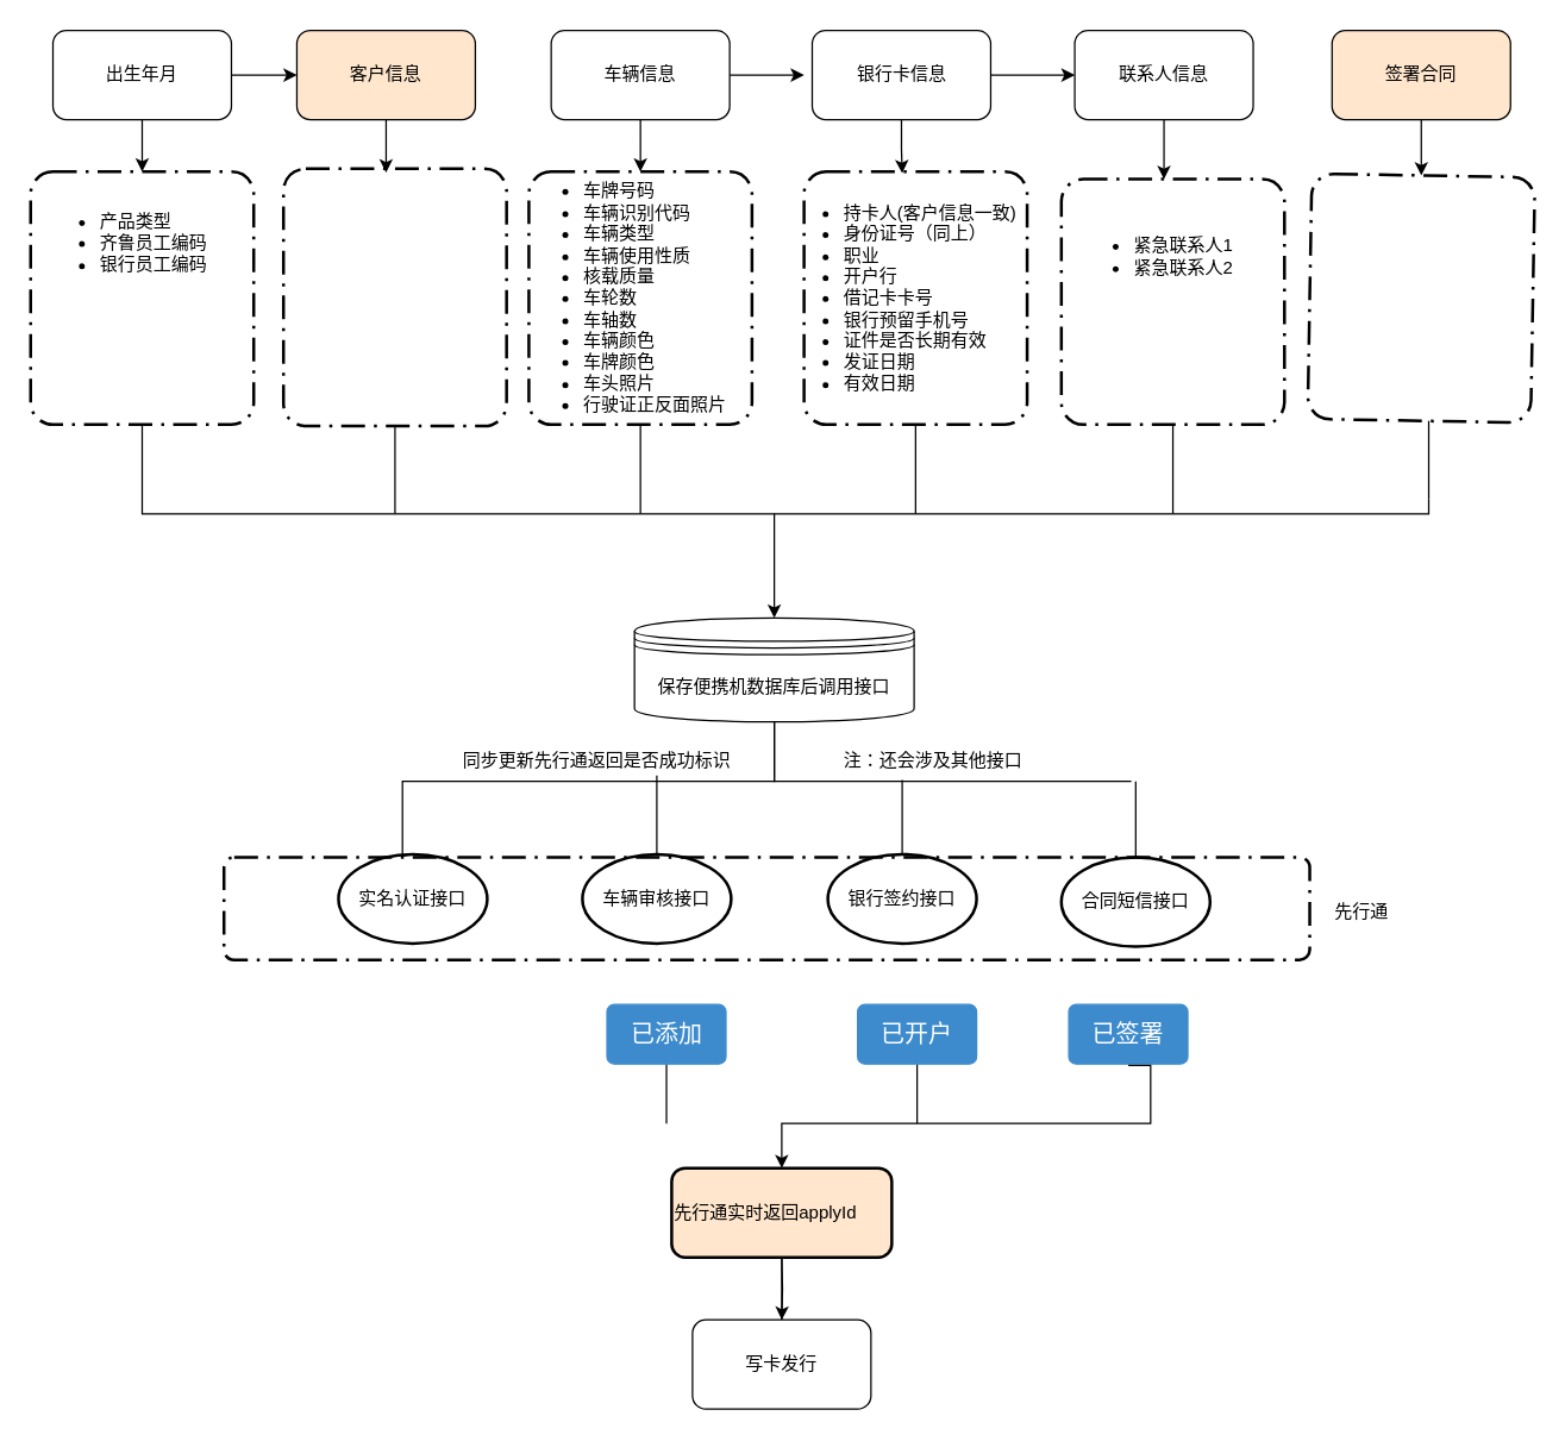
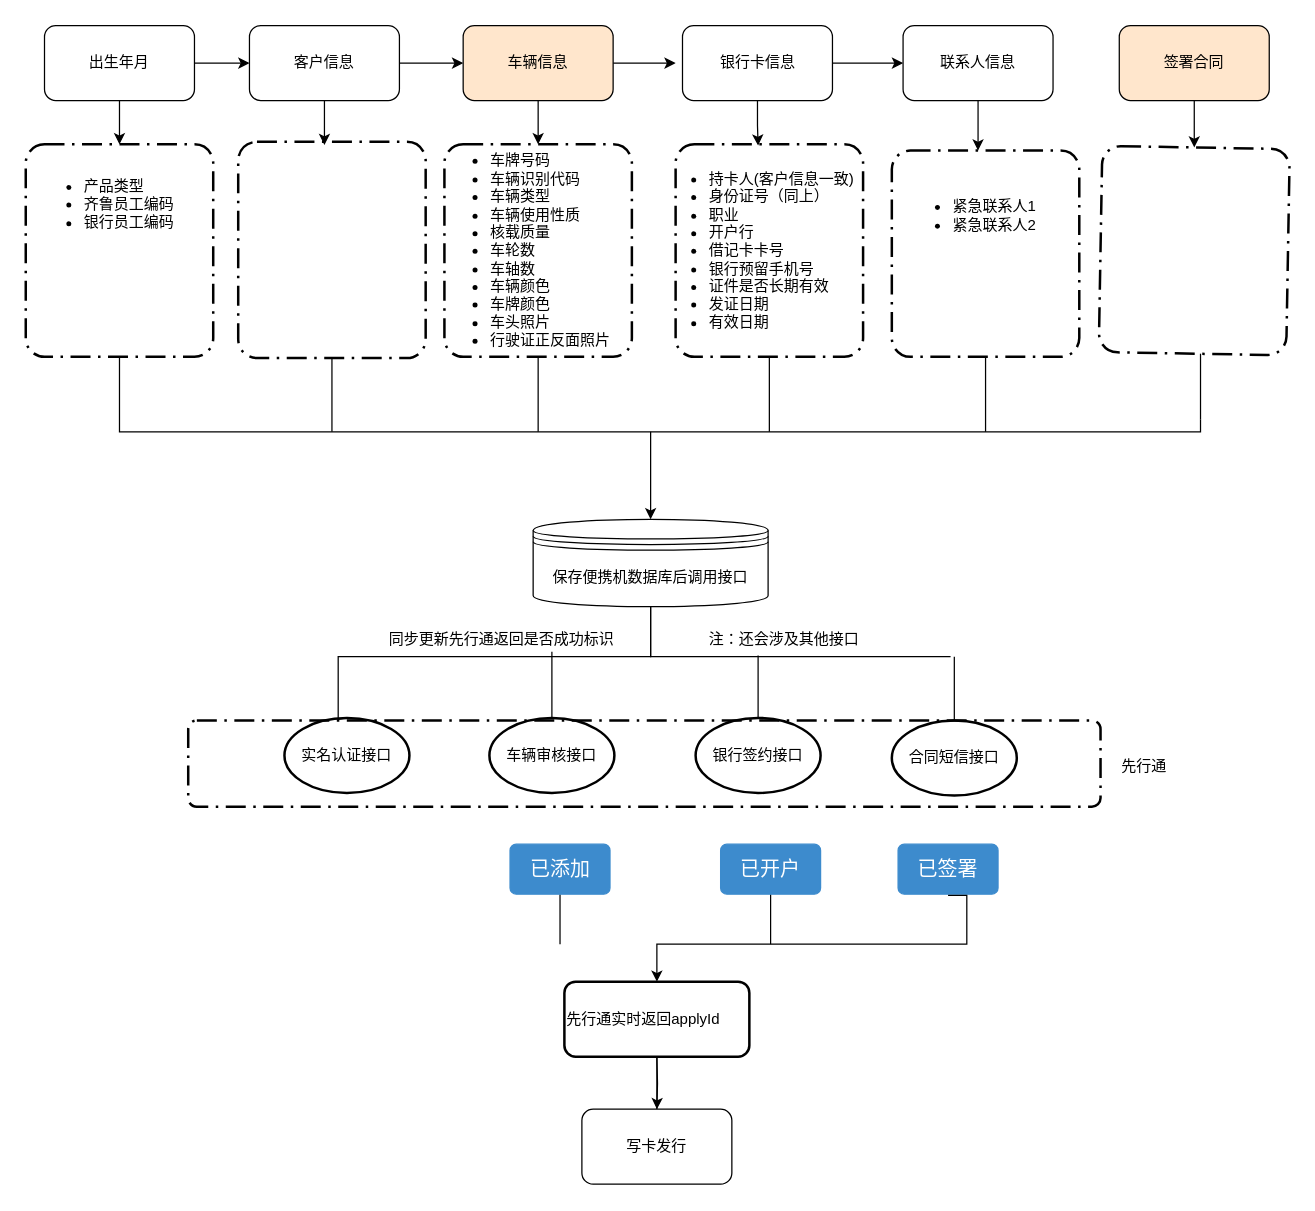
  <mxCell id="0" />
  <mxCell id="1" parent="0" />
+ <mxCell id="2" style="edgeStyle=orthogonalEdgeStyle;rounded=0;orthogonalLoop=1;jettySize=auto;html=1;entryX=0;entryY=0.5;entryDx=0;entryDy=0;" parent="1" source="4" target="10" edge="1"><mxGeometry relative="1" as="geometry" /></mxCell>
  <mxCell id="3" style="edgeStyle=orthogonalEdgeStyle;rounded=0;orthogonalLoop=1;jettySize=auto;html=1;entryX=0.46;entryY=0.015;entryDx=0;entryDy=0;entryPerimeter=0;" parent="1" source="4" target="30" edge="1"><mxGeometry relative="1" as="geometry" /></mxCell>
- <mxCell id="4" value="客户信息" style="rounded=1;whiteSpace=wrap;html=1;fillColor=#ffe6cc;" parent="1" vertex="1"><mxGeometry x="199" y="20" width="120" height="60" as="geometry" /></mxCell>
+ <mxCell id="4" value="客户信息" style="rounded=1;whiteSpace=wrap;html=1;" parent="1" vertex="1"><mxGeometry x="199" y="20" width="120" height="60" as="geometry" /></mxCell>
  <mxCell id="5" style="edgeStyle=orthogonalEdgeStyle;rounded=0;orthogonalLoop=1;jettySize=auto;html=1;entryX=0;entryY=0.5;entryDx=0;entryDy=0;" parent="1" source="7" target="4" edge="1"><mxGeometry relative="1" as="geometry" /></mxCell>
  <mxCell id="6" style="edgeStyle=orthogonalEdgeStyle;rounded=0;orthogonalLoop=1;jettySize=auto;html=1;entryX=0.5;entryY=0;entryDx=0;entryDy=0;" parent="1" source="7" target="32" edge="1"><mxGeometry relative="1" as="geometry" /></mxCell>
  <mxCell id="7" value="出生年月" style="rounded=1;whiteSpace=wrap;html=1;" parent="1" vertex="1"><mxGeometry x="35" y="20" width="120" height="60" as="geometry" /></mxCell>
  <mxCell id="8" style="edgeStyle=orthogonalEdgeStyle;rounded=0;orthogonalLoop=1;jettySize=auto;html=1;" parent="1" source="10" edge="1"><mxGeometry relative="1" as="geometry"><mxPoint x="540" y="50" as="targetPoint" /></mxGeometry></mxCell>
  <mxCell id="9" style="edgeStyle=orthogonalEdgeStyle;rounded=0;orthogonalLoop=1;jettySize=auto;html=1;entryX=0.5;entryY=0;entryDx=0;entryDy=0;" parent="1" source="10" target="28" edge="1"><mxGeometry relative="1" as="geometry" /></mxCell>
- <mxCell id="10" value="车辆信息" style="rounded=1;whiteSpace=wrap;html=1;" parent="1" vertex="1"><mxGeometry x="370" y="20" width="120" height="60" as="geometry" /></mxCell>
+ <mxCell id="10" value="车辆信息" style="rounded=1;whiteSpace=wrap;html=1;fillColor=#ffe6cc;" parent="1" vertex="1"><mxGeometry x="370" y="20" width="120" height="60" as="geometry" /></mxCell>
  <mxCell id="11" style="edgeStyle=orthogonalEdgeStyle;rounded=0;orthogonalLoop=1;jettySize=auto;html=1;entryX=0;entryY=0.5;entryDx=0;entryDy=0;" parent="1" source="13" target="15" edge="1"><mxGeometry relative="1" as="geometry" /></mxCell>
  <mxCell id="12" style="edgeStyle=orthogonalEdgeStyle;rounded=0;orthogonalLoop=1;jettySize=auto;html=1;entryX=0.44;entryY=0.006;entryDx=0;entryDy=0;entryPerimeter=0;" parent="1" source="13" target="26" edge="1"><mxGeometry relative="1" as="geometry" /></mxCell>
  <mxCell id="13" value="银行卡信息" style="rounded=1;whiteSpace=wrap;html=1;" parent="1" vertex="1"><mxGeometry x="545.5" y="20" width="120" height="60" as="geometry" /></mxCell>
  <mxCell id="14" style="edgeStyle=orthogonalEdgeStyle;rounded=0;orthogonalLoop=1;jettySize=auto;html=1;entryX=0.46;entryY=0;entryDx=0;entryDy=0;entryPerimeter=0;" parent="1" source="15" target="34" edge="1"><mxGeometry relative="1" as="geometry" /></mxCell>
  <mxCell id="15" value="联系人信息" style="rounded=1;whiteSpace=wrap;html=1;" parent="1" vertex="1"><mxGeometry x="722" y="20" width="120" height="60" as="geometry" /></mxCell>
  <mxCell id="16" value="&lt;ul&gt;&lt;li&gt;车牌号码&lt;/li&gt;&lt;li&gt;车辆识别代码&lt;/li&gt;&lt;li&gt;车辆类型&lt;/li&gt;&lt;li&gt;车辆使用性质&lt;/li&gt;&lt;li&gt;核载质量&lt;/li&gt;&lt;li&gt;车轮数&lt;/li&gt;&lt;li&gt;车轴数&lt;/li&gt;&lt;li&gt;车辆颜色&lt;/li&gt;&lt;li&gt;车牌颜色&lt;/li&gt;&lt;li&gt;车头照片&lt;/li&gt;&lt;li&gt;行驶证正反面照片&lt;/li&gt;&lt;/ul&gt;" style="text;strokeColor=none;fillColor=none;html=1;whiteSpace=wrap;verticalAlign=middle;overflow=hidden;" parent="1" vertex="1"><mxGeometry x="350" y="105" width="150" height="190" as="geometry" /></mxCell>
  <mxCell id="17" value="&lt;ul&gt;&lt;li&gt;持卡人(客户信息一致)&lt;/li&gt;&lt;li&gt;身份证号（同上）&lt;/li&gt;&lt;li&gt;职业&lt;/li&gt;&lt;li&gt;开户行&lt;/li&gt;&lt;li&gt;借记卡卡号&lt;/li&gt;&lt;li&gt;银行预留手机号&lt;/li&gt;&lt;li&gt;证件是否长期有效&lt;/li&gt;&lt;li&gt;发证日期&lt;/li&gt;&lt;li&gt;有效日期&lt;/li&gt;&lt;/ul&gt;" style="text;strokeColor=none;fillColor=none;html=1;whiteSpace=wrap;verticalAlign=middle;overflow=hidden;" parent="1" vertex="1"><mxGeometry x="525" y="105" width="165" height="190" as="geometry" /></mxCell>
  <mxCell id="18" value="&lt;div&gt;&lt;br&gt;&lt;/div&gt;&lt;ul&gt;&lt;li&gt;紧急联系人1&lt;/li&gt;&lt;li&gt;紧急联系人2&lt;/li&gt;&lt;/ul&gt;" style="text;strokeColor=none;fillColor=none;html=1;whiteSpace=wrap;verticalAlign=middle;overflow=hidden;" parent="1" vertex="1"><mxGeometry x="720" y="120" width="150" height="90" as="geometry" /></mxCell>
  <mxCell id="19" value="&lt;ul&gt;&lt;li&gt;产品类型&lt;/li&gt;&lt;li&gt;齐鲁员工编码&lt;/li&gt;&lt;li&gt;银行员工编码&lt;/li&gt;&lt;/ul&gt;" style="text;strokeColor=none;fillColor=none;html=1;whiteSpace=wrap;verticalAlign=middle;overflow=hidden;" parent="1" vertex="1"><mxGeometry x="25" y="120" width="125" height="85" as="geometry" /></mxCell>
  <mxCell id="20" style="edgeStyle=orthogonalEdgeStyle;rounded=0;orthogonalLoop=1;jettySize=auto;html=1;startArrow=none;startFill=0;endArrow=none;endFill=0;" parent="1" source="21" edge="1"><mxGeometry relative="1" as="geometry"><mxPoint x="447.5" y="755" as="targetPoint" /></mxGeometry></mxCell>
  <mxCell id="21" value="已添加" style="html=1;shadow=0;dashed=0;shape=mxgraph.bootstrap.rrect;rSize=5;fillColor=#3D8BCD;align=center;strokeColor=#3D8BCD;fontColor=#ffffff;fontSize=16;whiteSpace=wrap;" parent="1" vertex="1"><mxGeometry x="407.5" y="675" width="80" height="40" as="geometry" /></mxCell>
  <mxCell id="22" style="edgeStyle=orthogonalEdgeStyle;rounded=0;orthogonalLoop=1;jettySize=auto;html=1;startArrow=none;startFill=0;endArrow=none;endFill=0;" parent="1" source="23" edge="1"><mxGeometry relative="1" as="geometry"><mxPoint x="616" y="755" as="targetPoint" /></mxGeometry></mxCell>
  <mxCell id="23" value="已开户" style="html=1;shadow=0;dashed=0;shape=mxgraph.bootstrap.rrect;rSize=5;fillColor=#3D8BCD;align=center;strokeColor=#3D8BCD;fontColor=#ffffff;fontSize=16;whiteSpace=wrap;" parent="1" vertex="1"><mxGeometry x="576" y="675" width="80" height="40" as="geometry" /></mxCell>
  <mxCell id="24" value="已签署" style="html=1;shadow=0;dashed=0;shape=mxgraph.bootstrap.rrect;rSize=5;fillColor=#3D8BCD;align=center;strokeColor=#3D8BCD;fontColor=#ffffff;fontSize=16;whiteSpace=wrap;" parent="1" vertex="1"><mxGeometry x="718" y="675" width="80" height="40" as="geometry" /></mxCell>
  <mxCell id="25" style="edgeStyle=elbowEdgeStyle;orthogonalLoop=1;jettySize=auto;elbow=vertical;html=1;rounded=1;startArrow=none;startFill=0;endArrow=none;endFill=0;" parent="1" source="26" edge="1"><mxGeometry relative="1" as="geometry"><mxPoint x="615" y="345" as="targetPoint" /></mxGeometry></mxCell>
  <mxCell id="26" value="" style="rounded=1;arcSize=10;dashed=1;strokeColor=#000000;fillColor=none;gradientColor=none;dashPattern=8 3 1 3;strokeWidth=2;" parent="1" vertex="1"><mxGeometry x="540" y="115" width="150" height="170" as="geometry" /></mxCell>
  <mxCell id="27" style="edgeStyle=elbowEdgeStyle;orthogonalLoop=1;jettySize=auto;elbow=vertical;html=1;rounded=1;startArrow=none;startFill=0;endArrow=none;endFill=0;" parent="1" target="28" edge="1"><mxGeometry relative="1" as="geometry"><mxPoint x="430" y="345" as="sourcePoint" /></mxGeometry></mxCell>
  <mxCell id="28" value="" style="rounded=1;arcSize=10;dashed=1;strokeColor=#000000;fillColor=none;gradientColor=none;dashPattern=8 3 1 3;strokeWidth=2;" parent="1" vertex="1"><mxGeometry x="355" y="115" width="150" height="170" as="geometry" /></mxCell>
  <mxCell id="29" style="edgeStyle=elbowEdgeStyle;orthogonalLoop=1;jettySize=auto;elbow=vertical;html=1;rounded=1;startArrow=none;startFill=0;endArrow=none;endFill=0;" parent="1" source="30" edge="1"><mxGeometry relative="1" as="geometry"><mxPoint x="265" y="345" as="targetPoint" /></mxGeometry></mxCell>
  <mxCell id="30" value="" style="rounded=1;arcSize=10;dashed=1;strokeColor=#000000;fillColor=none;gradientColor=none;dashPattern=8 3 1 3;strokeWidth=2;" parent="1" vertex="1"><mxGeometry x="190" y="113" width="150" height="173" as="geometry" /></mxCell>
  <mxCell id="31" style="edgeStyle=elbowEdgeStyle;orthogonalLoop=1;jettySize=auto;elbow=vertical;html=1;rounded=0;startArrow=none;startFill=0;endArrow=none;endFill=0;" parent="1" source="32" edge="1"><mxGeometry relative="1" as="geometry"><mxPoint x="960" y="335" as="targetPoint" /><Array as="points"><mxPoint x="530" y="345" /><mxPoint x="530" y="355" /><mxPoint x="790" y="365" /><mxPoint x="820" y="375" /></Array></mxGeometry></mxCell>
  <mxCell id="32" value="" style="rounded=1;arcSize=10;dashed=1;strokeColor=#000000;fillColor=none;gradientColor=none;dashPattern=8 3 1 3;strokeWidth=2;" parent="1" vertex="1"><mxGeometry x="20" y="115" width="150" height="170" as="geometry" /></mxCell>
  <mxCell id="33" style="edgeStyle=elbowEdgeStyle;orthogonalLoop=1;jettySize=auto;elbow=vertical;html=1;rounded=1;startArrow=none;startFill=0;endArrow=none;endFill=0;" parent="1" source="34" edge="1"><mxGeometry relative="1" as="geometry"><mxPoint x="788" y="345" as="targetPoint" /></mxGeometry></mxCell>
  <mxCell id="34" value="" style="rounded=1;arcSize=10;dashed=1;strokeColor=#000000;fillColor=none;gradientColor=none;dashPattern=8 3 1 3;strokeWidth=2;" parent="1" vertex="1"><mxGeometry x="713" y="120" width="150" height="165" as="geometry" /></mxCell>
  <mxCell id="35" value="实名认证接口" style="strokeWidth=2;html=1;shape=mxgraph.flowchart.start_1;whiteSpace=wrap;" parent="1" vertex="1"><mxGeometry x="227" y="574" width="100" height="60" as="geometry" /></mxCell>
  <mxCell id="36" style="edgeStyle=orthogonalEdgeStyle;rounded=0;orthogonalLoop=1;jettySize=auto;html=1;entryX=0.48;entryY=1.05;entryDx=0;entryDy=0;entryPerimeter=0;startArrow=none;startFill=0;endArrow=none;endFill=0;" parent="1" source="37" edge="1"><mxGeometry relative="1" as="geometry"><mxPoint x="441" y="521" as="targetPoint" /></mxGeometry></mxCell>
  <mxCell id="37" value="车辆审核接口" style="strokeWidth=2;html=1;shape=mxgraph.flowchart.start_1;whiteSpace=wrap;" parent="1" vertex="1"><mxGeometry x="391" y="574" width="100" height="60" as="geometry" /></mxCell>
  <mxCell id="38" style="edgeStyle=orthogonalEdgeStyle;rounded=0;orthogonalLoop=1;jettySize=auto;html=1;startArrow=none;startFill=0;endArrow=none;endFill=0;" parent="1" target="43" edge="1"><mxGeometry relative="1" as="geometry"><mxPoint x="760" y="525" as="sourcePoint" /><Array as="points"><mxPoint x="570" y="525" /><mxPoint x="520" y="525" /></Array></mxGeometry></mxCell>
  <mxCell id="39" style="edgeStyle=orthogonalEdgeStyle;rounded=0;orthogonalLoop=1;jettySize=auto;html=1;entryX=0.031;entryY=1.2;entryDx=0;entryDy=0;entryPerimeter=0;startArrow=none;startFill=0;endArrow=none;endFill=0;" parent="1" source="40" edge="1"><mxGeometry relative="1" as="geometry"><mxPoint x="606" y="524" as="targetPoint" /></mxGeometry></mxCell>
  <mxCell id="40" value="银行签约接口" style="strokeWidth=2;html=1;shape=mxgraph.flowchart.start_1;whiteSpace=wrap;" parent="1" vertex="1"><mxGeometry x="556" y="574" width="100" height="60" as="geometry" /></mxCell>
  <mxCell id="41" style="edgeStyle=orthogonalEdgeStyle;rounded=0;orthogonalLoop=1;jettySize=auto;html=1;entryX=0.5;entryY=0;entryDx=0;entryDy=0;entryPerimeter=0;startArrow=none;startFill=0;endArrow=none;endFill=0;" parent="1" source="43" target="35" edge="1"><mxGeometry relative="1" as="geometry"><Array as="points"><mxPoint x="520" y="525" /><mxPoint x="270" y="525" /><mxPoint x="270" y="575" /><mxPoint x="277" y="575" /></Array></mxGeometry></mxCell>
  <mxCell id="42" style="edgeStyle=orthogonalEdgeStyle;rounded=0;orthogonalLoop=1;jettySize=auto;html=1;startArrow=classic;startFill=1;endArrow=none;endFill=0;" parent="1" source="43" edge="1"><mxGeometry relative="1" as="geometry"><mxPoint x="520" y="345" as="targetPoint" /></mxGeometry></mxCell>
  <mxCell id="43" value="保存便携机数据库后调用接口" style="shape=datastore;whiteSpace=wrap;html=1;" parent="1" vertex="1"><mxGeometry x="426" y="415" width="188" height="70" as="geometry" /></mxCell>
  <mxCell id="44" value="同步更新先行通返回是否成功标识" style="text;html=1;resizable=0;points=[];autosize=1;align=left;verticalAlign=top;spacingTop=-4;" parent="1" vertex="1"><mxGeometry x="309" y="501" width="200" height="20" as="geometry" /></mxCell>
  <mxCell id="45" value="注：还会涉及其他接口" style="text;html=1;resizable=0;points=[];autosize=1;align=left;verticalAlign=top;spacingTop=-4;" parent="1" vertex="1"><mxGeometry x="565" y="501" width="140" height="20" as="geometry" /></mxCell>
  <mxCell id="46" style="edgeStyle=orthogonalEdgeStyle;rounded=0;orthogonalLoop=1;jettySize=auto;html=1;startArrow=classic;startFill=1;endArrow=none;endFill=0;" parent="1" source="49" target="47" edge="1"><mxGeometry relative="1" as="geometry" /></mxCell>
  <mxCell id="47" value="签署合同" style="rounded=1;whiteSpace=wrap;html=1;fillColor=#ffe6cc;" parent="1" vertex="1"><mxGeometry x="895" y="20" width="120" height="60" as="geometry" /></mxCell>
  <mxCell id="48" style="edgeStyle=orthogonalEdgeStyle;rounded=0;orthogonalLoop=1;jettySize=auto;html=1;startArrow=none;startFill=0;endArrow=none;endFill=0;" parent="1" edge="1"><mxGeometry relative="1" as="geometry"><mxPoint x="960" y="335" as="targetPoint" /><mxPoint x="960" y="282.513" as="sourcePoint" /></mxGeometry></mxCell>
  <mxCell id="49" value="" style="rounded=1;arcSize=10;dashed=1;strokeColor=#000000;fillColor=none;gradientColor=none;dashPattern=8 3 1 3;strokeWidth=2;rotation=1;" parent="1" vertex="1"><mxGeometry x="880" y="117.5" width="150" height="165" as="geometry" /></mxCell>
  <mxCell id="50" style="edgeStyle=orthogonalEdgeStyle;rounded=0;orthogonalLoop=1;jettySize=auto;html=1;startArrow=none;startFill=0;endArrow=none;endFill=0;" parent="1" source="51" edge="1"><mxGeometry relative="1" as="geometry"><mxPoint x="763" y="525" as="targetPoint" /></mxGeometry></mxCell>
  <mxCell id="51" value="合同短信接口" style="strokeWidth=2;html=1;shape=mxgraph.flowchart.start_1;whiteSpace=wrap;" parent="1" vertex="1"><mxGeometry x="713" y="576" width="100" height="60" as="geometry" /></mxCell>
  <mxCell id="52" value="" style="rounded=1;arcSize=10;dashed=1;strokeColor=#000000;fillColor=none;gradientColor=none;dashPattern=8 3 1 3;strokeWidth=2;" parent="1" vertex="1"><mxGeometry x="150" y="576" width="730" height="69" as="geometry" /></mxCell>
  <mxCell id="53" value="先行通" style="text;html=1;resizable=0;points=[];autosize=1;align=left;verticalAlign=top;spacingTop=-4;" parent="1" vertex="1"><mxGeometry x="895" y="603" width="50" height="20" as="geometry" /></mxCell>
  <mxCell id="54" style="edgeStyle=orthogonalEdgeStyle;rounded=0;orthogonalLoop=1;jettySize=auto;html=1;startArrow=none;startFill=0;exitX=0.5;exitY=1.025;exitDx=0;exitDy=0;exitPerimeter=0;" parent="1" source="24" target="55" edge="1"><mxGeometry relative="1" as="geometry"><Array as="points"><mxPoint x="773" y="755" /><mxPoint x="525" y="755" /></Array></mxGeometry></mxCell>
- <mxCell id="55" value="先行通实时返回applyId" style="rounded=1;whiteSpace=wrap;html=1;strokeWidth=2;align=left;fillColor=#ffe6cc;" parent="1" vertex="1"><mxGeometry x="451" y="785" width="148" height="60" as="geometry" /></mxCell>
+ <mxCell id="55" value="先行通实时返回applyId" style="rounded=1;whiteSpace=wrap;html=1;strokeWidth=2;align=left;" parent="1" vertex="1"><mxGeometry x="451" y="785" width="148" height="60" as="geometry" /></mxCell>
  <mxCell id="56" style="edgeStyle=orthogonalEdgeStyle;rounded=0;orthogonalLoop=1;jettySize=auto;html=1;startArrow=none;startFill=0;endArrow=none;endFill=0;" parent="1" edge="1"><mxGeometry relative="1" as="geometry"><mxPoint x="525" y="887" as="targetPoint" /><mxPoint x="525" y="845" as="sourcePoint" /></mxGeometry></mxCell>
  <mxCell id="57" value="" style="edgeStyle=orthogonalEdgeStyle;rounded=0;orthogonalLoop=1;jettySize=auto;html=1;startArrow=none;startFill=0;endArrow=classic;endFill=1;" parent="1" target="58" edge="1"><mxGeometry relative="1" as="geometry"><mxPoint x="525" y="845" as="sourcePoint" /></mxGeometry></mxCell>
  <mxCell id="58" value="写卡发行" style="rounded=1;whiteSpace=wrap;html=1;" parent="1" vertex="1"><mxGeometry x="465" y="887" width="120" height="60" as="geometry" /></mxCell>
